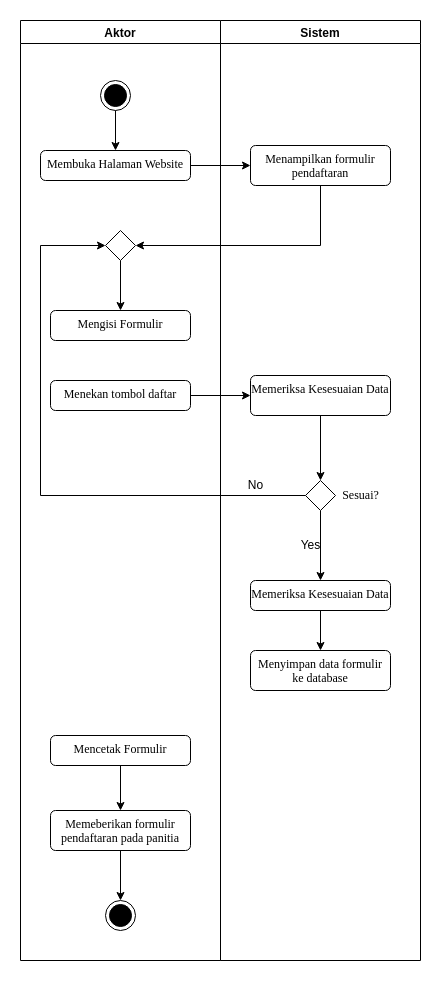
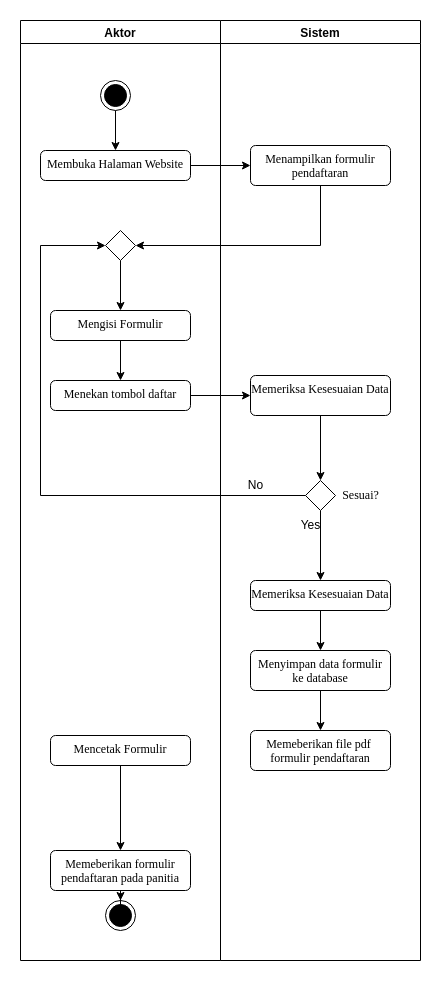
  <mxCell id="0" />
  <mxCell id="1" parent="0" />
  <mxCell id="2" value="Aktor" style="swimlane;" vertex="1" parent="1"><mxGeometry x="20" y="20" width="200" height="940" as="geometry" /></mxCell>
  <mxCell id="3" style="edgeStyle=orthogonalEdgeStyle;rounded=0;orthogonalLoop=1;jettySize=auto;html=1;entryX=0.5;entryY=0;entryDx=0;entryDy=0;" edge="1" parent="2" source="4" target="5"><mxGeometry relative="1" as="geometry" /></mxCell>
  <mxCell id="4" value="" style="ellipse;html=1;shape=endState;fillColor=strokeColor;" vertex="1" parent="2"><mxGeometry x="80" y="60" width="30" height="30" as="geometry" /></mxCell>
  <mxCell id="5" value="&lt;font face=&quot;Times New Roman&quot;&gt;Membuka Halaman Website&lt;/font&gt;" style="html=1;align=center;verticalAlign=top;rounded=1;absoluteArcSize=1;arcSize=10;dashed=0;whiteSpace=wrap;" vertex="1" parent="2"><mxGeometry x="20" y="130" width="150" height="30" as="geometry" /></mxCell>
  <mxCell id="6" style="edgeStyle=orthogonalEdgeStyle;rounded=0;orthogonalLoop=1;jettySize=auto;html=1;entryX=0.5;entryY=0;entryDx=0;entryDy=0;" edge="1" parent="2" source="7" target="9"><mxGeometry relative="1" as="geometry" /></mxCell>
  <mxCell id="7" value="" style="rhombus;" vertex="1" parent="2"><mxGeometry x="85" y="210" width="30" height="30" as="geometry" /></mxCell>
+ <mxCell id="8" style="edgeStyle=orthogonalEdgeStyle;rounded=0;orthogonalLoop=1;jettySize=auto;html=1;entryX=0.5;entryY=0;entryDx=0;entryDy=0;" edge="1" parent="2" source="9" target="10"><mxGeometry relative="1" as="geometry" /></mxCell>
  <mxCell id="9" value="&lt;font face=&quot;Times New Roman&quot;&gt;Mengisi Formulir&lt;/font&gt;" style="html=1;align=center;verticalAlign=top;rounded=1;absoluteArcSize=1;arcSize=10;dashed=0;whiteSpace=wrap;" vertex="1" parent="2"><mxGeometry x="30" y="290" width="140" height="30" as="geometry" /></mxCell>
  <mxCell id="10" value="&lt;font face=&quot;Times New Roman&quot;&gt;Menekan tombol daftar&lt;/font&gt;" style="html=1;align=center;verticalAlign=top;rounded=1;absoluteArcSize=1;arcSize=10;dashed=0;whiteSpace=wrap;" vertex="1" parent="2"><mxGeometry x="30" y="360" width="140" height="30" as="geometry" /></mxCell>
  <mxCell id="11" style="edgeStyle=orthogonalEdgeStyle;rounded=0;orthogonalLoop=1;jettySize=auto;html=1;entryX=0.5;entryY=0;entryDx=0;entryDy=0;" edge="1" parent="2" source="12" target="14"><mxGeometry relative="1" as="geometry" /></mxCell>
  <mxCell id="12" value="&lt;font face=&quot;Times New Roman&quot;&gt;Mencetak Formulir&lt;/font&gt;" style="html=1;align=center;verticalAlign=top;rounded=1;absoluteArcSize=1;arcSize=10;dashed=0;whiteSpace=wrap;" vertex="1" parent="2"><mxGeometry x="30" y="715" width="140" height="30" as="geometry" /></mxCell>
  <mxCell id="13" style="edgeStyle=orthogonalEdgeStyle;rounded=0;orthogonalLoop=1;jettySize=auto;html=1;entryX=0.5;entryY=0;entryDx=0;entryDy=0;" edge="1" parent="2" source="14" target="15"><mxGeometry relative="1" as="geometry" /></mxCell>
- <mxCell id="14" value="&lt;font face=&quot;Times New Roman&quot;&gt;Memeberikan formulir pendaftaran pada panitia&lt;/font&gt;" style="html=1;align=center;verticalAlign=top;rounded=1;absoluteArcSize=1;arcSize=10;dashed=0;whiteSpace=wrap;" vertex="1" parent="2"><mxGeometry x="30" y="790" width="140" height="40" as="geometry" /></mxCell>
+ <mxCell id="14" value="&lt;font face=&quot;Times New Roman&quot;&gt;Memeberikan formulir pendaftaran pada panitia&lt;/font&gt;" style="html=1;align=center;verticalAlign=top;rounded=1;absoluteArcSize=1;arcSize=10;dashed=0;whiteSpace=wrap;" vertex="1" parent="2"><mxGeometry x="30" y="830" width="140" height="40" as="geometry" /></mxCell>
  <mxCell id="15" value="" style="ellipse;html=1;shape=endState;fillColor=strokeColor;" vertex="1" parent="2"><mxGeometry x="85" y="880" width="30" height="30" as="geometry" /></mxCell>
  <mxCell id="16" value="Sistem" style="swimlane;" vertex="1" parent="1"><mxGeometry x="220" y="20" width="200" height="940" as="geometry" /></mxCell>
  <mxCell id="17" value="&lt;font face=&quot;Times New Roman&quot;&gt;Menampilkan formulir pendaftaran&lt;/font&gt;" style="html=1;align=center;verticalAlign=top;rounded=1;absoluteArcSize=1;arcSize=10;dashed=0;whiteSpace=wrap;" vertex="1" parent="16"><mxGeometry x="30" y="125" width="140" height="40" as="geometry" /></mxCell>
  <mxCell id="18" style="edgeStyle=orthogonalEdgeStyle;rounded=0;orthogonalLoop=1;jettySize=auto;html=1;entryX=0.5;entryY=0;entryDx=0;entryDy=0;" edge="1" parent="16" source="19" target="21"><mxGeometry relative="1" as="geometry" /></mxCell>
  <mxCell id="19" value="&lt;font face=&quot;Times New Roman&quot;&gt;Memeriksa Kesesuaian Data&lt;/font&gt;" style="html=1;align=center;verticalAlign=top;rounded=1;absoluteArcSize=1;arcSize=10;dashed=0;whiteSpace=wrap;" vertex="1" parent="16"><mxGeometry x="30" y="355" width="140" height="40" as="geometry" /></mxCell>
  <mxCell id="20" style="edgeStyle=orthogonalEdgeStyle;rounded=0;orthogonalLoop=1;jettySize=auto;html=1;" edge="1" parent="16" source="21" target="23"><mxGeometry relative="1" as="geometry" /></mxCell>
  <mxCell id="21" value="" style="rhombus;" vertex="1" parent="16"><mxGeometry x="85" y="460" width="30" height="30" as="geometry" /></mxCell>
  <mxCell id="22" style="edgeStyle=orthogonalEdgeStyle;rounded=0;orthogonalLoop=1;jettySize=auto;html=1;entryX=0.5;entryY=0;entryDx=0;entryDy=0;" edge="1" parent="16" source="23" target="25"><mxGeometry relative="1" as="geometry" /></mxCell>
  <mxCell id="23" value="&lt;font face=&quot;Times New Roman&quot;&gt;Memeriksa Kesesuaian Data&lt;/font&gt;" style="html=1;align=center;verticalAlign=top;rounded=1;absoluteArcSize=1;arcSize=10;dashed=0;whiteSpace=wrap;" vertex="1" parent="16"><mxGeometry x="30" y="560" width="140" height="30" as="geometry" /></mxCell>
+ <mxCell id="24" style="edgeStyle=orthogonalEdgeStyle;rounded=0;orthogonalLoop=1;jettySize=auto;html=1;entryX=0.5;entryY=0;entryDx=0;entryDy=0;" edge="1" parent="16" source="25" target="29"><mxGeometry relative="1" as="geometry" /></mxCell>
  <mxCell id="25" value="&lt;font face=&quot;Times New Roman&quot;&gt;Menyimpan data formulir ke database&lt;/font&gt;" style="html=1;align=center;verticalAlign=top;rounded=1;absoluteArcSize=1;arcSize=10;dashed=0;whiteSpace=wrap;" vertex="1" parent="16"><mxGeometry x="30" y="630" width="140" height="40" as="geometry" /></mxCell>
  <mxCell id="26" value="&lt;font face=&quot;Times New Roman&quot;&gt;Sesuai?&lt;/font&gt;" style="text;html=1;align=center;verticalAlign=middle;resizable=0;points=[];autosize=1;strokeColor=none;fillColor=none;" vertex="1" parent="16"><mxGeometry x="110" y="460" width="60" height="30" as="geometry" /></mxCell>
  <mxCell id="27" value="No" style="text;html=1;align=center;verticalAlign=middle;resizable=0;points=[];autosize=1;strokeColor=none;fillColor=none;" vertex="1" parent="16"><mxGeometry x="15" y="450" width="40" height="30" as="geometry" /></mxCell>
- <mxCell id="28" value="Yes" style="text;html=1;align=center;verticalAlign=middle;resizable=0;points=[];autosize=1;strokeColor=none;fillColor=none;" vertex="1" parent="16"><mxGeometry x="70" y="510" width="40" height="30" as="geometry" /></mxCell>
+ <mxCell id="28" value="Yes" style="text;html=1;align=center;verticalAlign=middle;resizable=0;points=[];autosize=1;strokeColor=none;fillColor=none;" vertex="1" parent="16"><mxGeometry x="70" y="490" width="40" height="30" as="geometry" /></mxCell>
+ <mxCell id="29" value="&lt;font face=&quot;Times New Roman&quot;&gt;Memeberikan file pdf&amp;nbsp; formulir pendaftaran&lt;/font&gt;" style="html=1;align=center;verticalAlign=top;rounded=1;absoluteArcSize=1;arcSize=10;dashed=0;whiteSpace=wrap;" vertex="1" parent="16"><mxGeometry x="30" y="710" width="140" height="40" as="geometry" /></mxCell>
  <mxCell id="30" style="edgeStyle=orthogonalEdgeStyle;rounded=0;orthogonalLoop=1;jettySize=auto;html=1;entryX=0;entryY=0.5;entryDx=0;entryDy=0;" edge="1" parent="1" source="5" target="17"><mxGeometry relative="1" as="geometry" /></mxCell>
  <mxCell id="31" style="edgeStyle=orthogonalEdgeStyle;rounded=0;orthogonalLoop=1;jettySize=auto;html=1;entryX=1;entryY=0.5;entryDx=0;entryDy=0;" edge="1" parent="1" source="17" target="7"><mxGeometry relative="1" as="geometry"><Array as="points"><mxPoint x="320" y="245" /></Array></mxGeometry></mxCell>
  <mxCell id="32" style="edgeStyle=orthogonalEdgeStyle;rounded=0;orthogonalLoop=1;jettySize=auto;html=1;" edge="1" parent="1" source="10" target="19"><mxGeometry relative="1" as="geometry" /></mxCell>
  <mxCell id="33" style="edgeStyle=orthogonalEdgeStyle;rounded=0;orthogonalLoop=1;jettySize=auto;html=1;entryX=0;entryY=0.5;entryDx=0;entryDy=0;" edge="1" parent="1" source="21" target="7"><mxGeometry relative="1" as="geometry"><mxPoint x="60" y="370" as="targetPoint" /><Array as="points"><mxPoint x="40" y="495" /><mxPoint x="40" y="245" /></Array></mxGeometry></mxCell>
